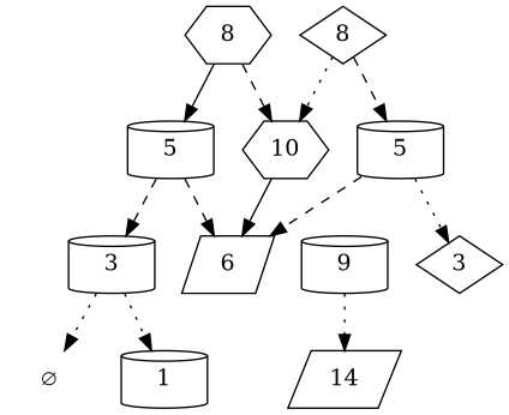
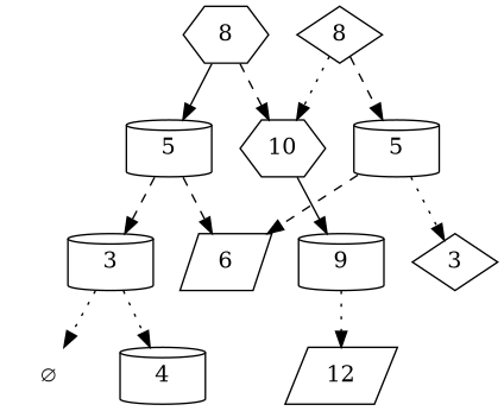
  digraph {
    node [shape=cylinder]
    edge [style=dashed]
    n1 [label=8 nodetype=marked shape=hexagon]
    n2 [label=5 nodetype=marked]
    10 [shape=hexagon]
    n4 [label=3 nodetype=marked]
    6 [shape=parallelogram]
-   4 [nodetype=marked label=1]
+   4 [nodetype=marked]
    n7 [label="∅" nodetype=marked shape=none]
    9
-   12 [shape=parallelogram label=14]
+   12 [shape=parallelogram]
    8 [shape=diamond]
    5
    3 [shape=diamond]
    subgraph sub_1 {
      ordering=out
      n1
      n2
      10
      n4
      6
      4
      n7
    }
    subgraph sub_2 {
      ordering=out
      10
      6
      9
      12
      8
      5
      3
    }
    n1 -> n2 [edgetype=marked style=solid]
    n1 -> 10 [edgetype=marked]
    n2 -> n4 [edgetype=marked]
    n2 -> 6 [edgetype=marked]
-   10 -> 6 [style=solid]
+   10 -> 9 [style=solid]
    n4 -> 4 [edgetype=marked style=dotted]
    n4 -> n7 [edgetype=marked style=dotted]
    9 -> 12 [style=dotted]
    8 -> 10 [style=dotted]
    8 -> 5
    5 -> 6
    5 -> 3 [style=dotted]
  }
